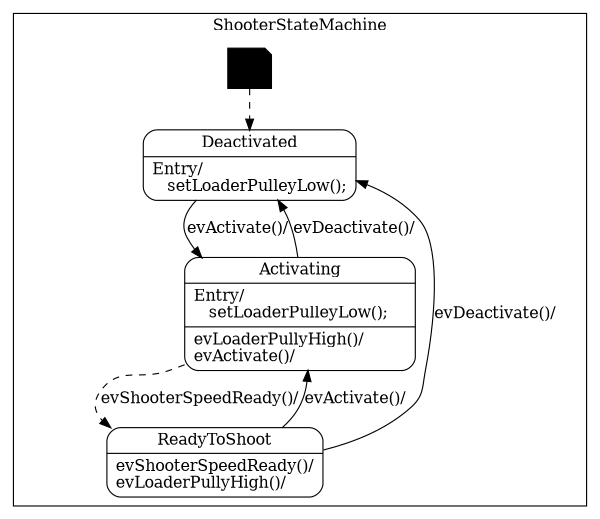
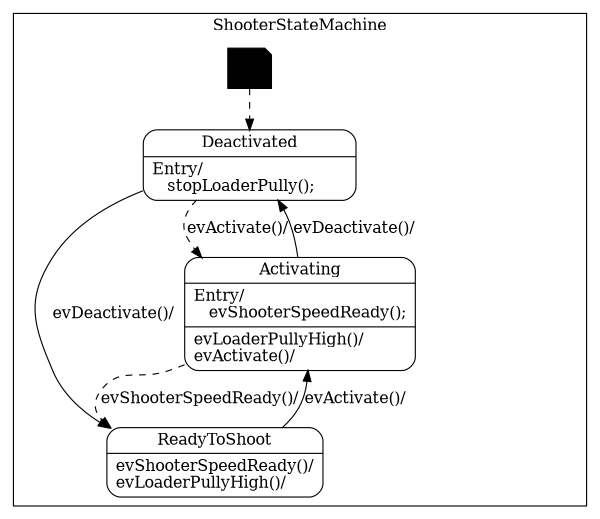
  digraph {
    node [shape=Mrecord]
    edge [style=solid]
-   n1 [label="{Deactivated|Entry/\l&nbsp;&nbsp;&nbsp;setLoaderPulleyLow();\l}" width=1.5]
-   n2 [label="{Activating|Entry/\l&nbsp;&nbsp;&nbsp;setLoaderPulleyLow();\l|evLoaderPullyHigh()/\levActivate()/\l}" width=1.5]
+   n1 [label="{Deactivated|Entry/\l&nbsp;&nbsp;&nbsp;stopLoaderPully();\l}" width=1.5]
+   n2 [label="{Activating|Entry/\l&nbsp;&nbsp;&nbsp;evShooterSpeedReady();\l|evLoaderPullyHigh()/\levActivate()/\l}" width=1.5]
    n3 [label="{ReadyToShoot|evShooterSpeedReady()/\levLoaderPullyHigh()/\l}" width=1.5]
    "%5" [fillcolor=black shape=note style=filled width=0.25]
    subgraph cluster_1 {
      label=ShooterStateMachine
      n1
      n2
      n3
      "%5"
    }
-   n1 -> n2 [label="evActivate()/\l"]
+   n1 -> n2 [label="evActivate()/\l" style=dashed]
    n2 -> n1 [label="evDeactivate()/\l"]
    n2 -> n3 [label="evShooterSpeedReady()/\l" style=dashed]
-   n3 -> n1 [label="evDeactivate()/\l"]
+   n1 -> n3 [label="evDeactivate()/\l"]
    n3 -> n2 [label="evActivate()/\l"]
    "%5" -> n1 [style=dashed]
  }
